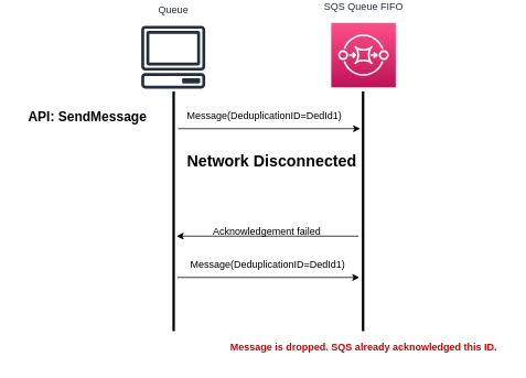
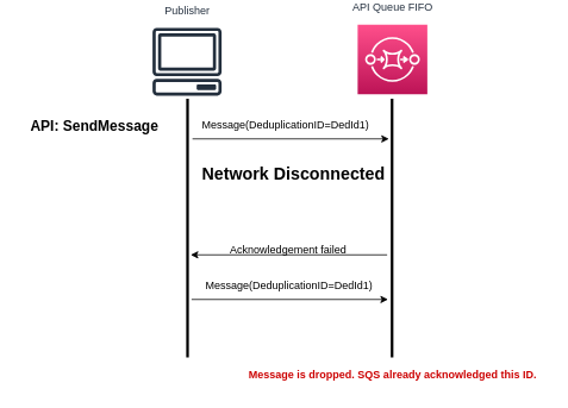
  <mxCell id="0" />
  <mxCell id="1" parent="0" />
- <mxCell id="2" value="Queue" style="sketch=0;outlineConnect=0;fontColor=#232F3E;gradientColor=none;fillColor=#232F3D;strokeColor=none;dashed=0;verticalLabelPosition=top;verticalAlign=bottom;align=center;html=1;fontSize=12;fontStyle=0;aspect=fixed;pointerEvents=1;shape=mxgraph.aws4.client;labelPosition=center;spacingBottom=10;" vertex="1" parent="1"><mxGeometry x="170" y="23.5" width="78" height="76" as="geometry" /></mxCell>
+ <mxCell id="2" value="Publisher" style="sketch=0;outlineConnect=0;fontColor=#232F3E;gradientColor=none;fillColor=#232F3D;strokeColor=none;dashed=0;verticalLabelPosition=top;verticalAlign=bottom;align=center;html=1;fontSize=12;fontStyle=0;aspect=fixed;pointerEvents=1;shape=mxgraph.aws4.client;labelPosition=center;spacingBottom=10;" vertex="1" parent="1"><mxGeometry x="170" y="23.5" width="78" height="76" as="geometry" /></mxCell>
  <mxCell id="3" value="" style="endArrow=none;html=1;rounded=0;strokeWidth=3;" edge="1" parent="1"><mxGeometry width="50" height="50" relative="1" as="geometry"><mxPoint x="209.5" y="103" as="sourcePoint" /><mxPoint x="209.5" y="393" as="targetPoint" /></mxGeometry></mxCell>
  <mxCell id="4" value="" style="endArrow=none;html=1;rounded=0;strokeWidth=3;" edge="1" parent="1"><mxGeometry width="50" height="50" relative="1" as="geometry"><mxPoint x="438.5" y="103" as="sourcePoint" /><mxPoint x="438.5" y="393" as="targetPoint" /></mxGeometry></mxCell>
  <mxCell id="5" value="" style="endArrow=classic;html=1;rounded=0;" edge="1" parent="1"><mxGeometry width="50" height="50" relative="1" as="geometry"><mxPoint x="215" y="148" as="sourcePoint" /><mxPoint x="435" y="148" as="targetPoint" /></mxGeometry></mxCell>
  <mxCell id="6" value="Message(DeduplicationID=DedId1)" style="text;html=1;align=center;verticalAlign=middle;resizable=0;points=[];autosize=1;strokeColor=none;fillColor=none;" vertex="1" parent="1"><mxGeometry x="214" y="118" width="210" height="30" as="geometry" /></mxCell>
  <mxCell id="7" value="" style="endArrow=classic;html=1;rounded=0;" edge="1" parent="1"><mxGeometry width="50" height="50" relative="1" as="geometry"><mxPoint x="214" y="328" as="sourcePoint" /><mxPoint x="434" y="328" as="targetPoint" /></mxGeometry></mxCell>
  <mxCell id="8" value="Message(DeduplicationID=DedId1)" style="text;html=1;align=center;verticalAlign=middle;resizable=0;points=[];autosize=1;strokeColor=none;fillColor=none;" vertex="1" parent="1"><mxGeometry x="218" y="298" width="210" height="30" as="geometry" /></mxCell>
  <mxCell id="9" value="Network Disconnected" style="text;html=1;align=center;verticalAlign=middle;resizable=0;points=[];autosize=1;strokeColor=none;fillColor=none;fontStyle=1;fontSize=19;" vertex="1" parent="1"><mxGeometry x="213" y="168" width="230" height="40" as="geometry" /></mxCell>
- <mxCell id="10" value="SQS Queue FIFO" style="sketch=0;points=[[0,0,0],[0.25,0,0],[0.5,0,0],[0.75,0,0],[1,0,0],[0,1,0],[0.25,1,0],[0.5,1,0],[0.75,1,0],[1,1,0],[0,0.25,0],[0,0.5,0],[0,0.75,0],[1,0.25,0],[1,0.5,0],[1,0.75,0]];outlineConnect=0;fontColor=#232F3E;gradientColor=#FF4F8B;gradientDirection=north;fillColor=#BC1356;strokeColor=#ffffff;dashed=0;verticalLabelPosition=top;verticalAlign=bottom;align=center;html=1;fontSize=12;fontStyle=0;aspect=fixed;shape=mxgraph.aws4.resourceIcon;resIcon=mxgraph.aws4.sqs;labelPosition=center;spacingBottom=10;" vertex="1" parent="1"><mxGeometry x="400" y="20" width="78" height="78" as="geometry" /></mxCell>
+ <mxCell id="10" value="API Queue FIFO" style="sketch=0;points=[[0,0,0],[0.25,0,0],[0.5,0,0],[0.75,0,0],[1,0,0],[0,1,0],[0.25,1,0],[0.5,1,0],[0.75,1,0],[1,1,0],[0,0.25,0],[0,0.5,0],[0,0.75,0],[1,0.25,0],[1,0.5,0],[1,0.75,0]];outlineConnect=0;fontColor=#232F3E;gradientColor=#FF4F8B;gradientDirection=north;fillColor=#BC1356;strokeColor=#ffffff;dashed=0;verticalLabelPosition=top;verticalAlign=bottom;align=center;html=1;fontSize=12;fontStyle=0;aspect=fixed;shape=mxgraph.aws4.resourceIcon;resIcon=mxgraph.aws4.sqs;labelPosition=center;spacingBottom=10;" vertex="1" parent="1"><mxGeometry x="400" y="20" width="78" height="78" as="geometry" /></mxCell>
  <mxCell id="11" value="&lt;b style=&quot;font-size: 16px;&quot;&gt;API: SendMessage&lt;/b&gt;" style="text;html=1;align=center;verticalAlign=middle;resizable=0;points=[];autosize=1;strokeColor=none;fillColor=none;fontSize=16;" vertex="1" parent="1"><mxGeometry x="20" y="118" width="170" height="30" as="geometry" /></mxCell>
  <mxCell id="12" value="" style="endArrow=classic;html=1;rounded=0;" edge="1" parent="1"><mxGeometry width="50" height="50" relative="1" as="geometry"><mxPoint x="433" y="278" as="sourcePoint" /><mxPoint x="213" y="278" as="targetPoint" /></mxGeometry></mxCell>
  <mxCell id="13" value="Acknowledgement failed" style="text;html=1;align=center;verticalAlign=middle;resizable=0;points=[];autosize=1;strokeColor=none;fillColor=none;" vertex="1" parent="1"><mxGeometry x="247" y="258" width="150" height="30" as="geometry" /></mxCell>
  <mxCell id="14" value="Message is dropped. SQS already acknowledged this ID." style="text;html=1;align=center;verticalAlign=middle;resizable=0;points=[];autosize=1;strokeColor=none;fillColor=none;fontStyle=1;fontColor=#cc0000;" vertex="1" parent="1"><mxGeometry x="264" y="398" width="350" height="30" as="geometry" /></mxCell>
